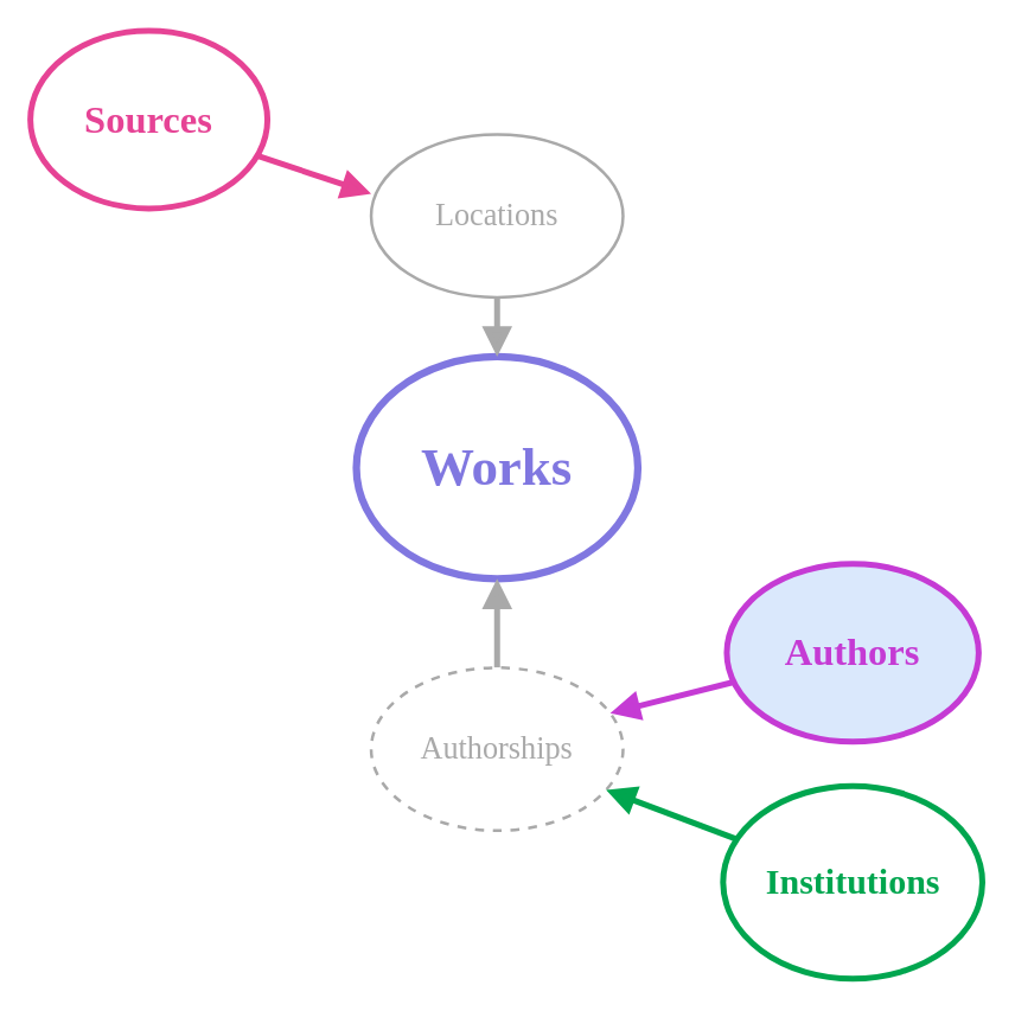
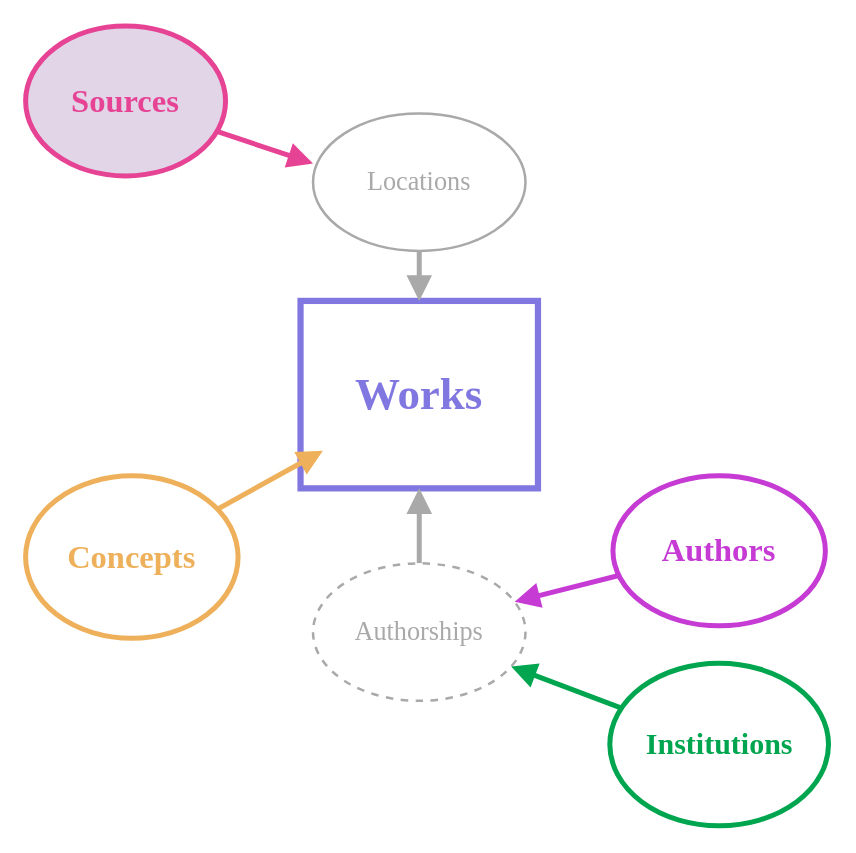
  <mxCell id="0" />
  <mxCell id="1" parent="0" />
- <mxCell id="2" value="&lt;h1&gt;&lt;font size=&quot;1&quot; color=&quot;#8077e0&quot; face=&quot;Rock Salt&quot; data-font-src=&quot;https://fonts.googleapis.com/css?family=Rock+Salt&quot; style=&quot;&quot;&gt;&lt;b style=&quot;font-size: 36px;&quot;&gt;Works&lt;/b&gt;&lt;/font&gt;&lt;/h1&gt;" style="ellipse;whiteSpace=wrap;html=1;strokeWidth=5;strokeColor=#8077e0;" parent="1" vertex="1"><mxGeometry x="240" y="240" width="190" height="150" as="geometry" /></mxCell>
+ <mxCell id="2" value="&lt;h1&gt;&lt;font size=&quot;1&quot; color=&quot;#8077e0&quot; face=&quot;Rock Salt&quot; data-font-src=&quot;https://fonts.googleapis.com/css?family=Rock+Salt&quot; style=&quot;&quot;&gt;&lt;b style=&quot;font-size: 36px;&quot;&gt;Works&lt;/b&gt;&lt;/font&gt;&lt;/h1&gt;" style="whiteSpace=wrap;html=1;strokeWidth=5;strokeColor=#8077e0;rounded=0;" parent="1" vertex="1"><mxGeometry x="240" y="240" width="190" height="150" as="geometry" /></mxCell>
+ <mxCell id="3" style="edgeStyle=none;html=1;entryX=0.094;entryY=0.8;entryDx=0;entryDy=0;fontColor=#A9A9A9;strokeColor=#EEB05B;rounded=1;endArrow=block;endFill=1;endSize=10;strokeWidth=4;entryPerimeter=0;" edge="1" parent="1" source="4" target="2"><mxGeometry relative="1" as="geometry" /></mxCell>
+ <mxCell id="4" value="&lt;font face=&quot;Rock Salt&quot; data-font-src=&quot;https://fonts.googleapis.com/css?family=Rock+Salt&quot; style=&quot;&quot;&gt;&lt;font size=&quot;1&quot; color=&quot;#eeb05b&quot; style=&quot;&quot;&gt;&lt;b style=&quot;font-size: 26px;&quot;&gt;Concepts&lt;/b&gt;&lt;/font&gt;&lt;br&gt;&lt;/font&gt;" style="ellipse;whiteSpace=wrap;html=1;strokeColor=#eeb05b;strokeWidth=4;" parent="1" vertex="1"><mxGeometry x="20" y="380" width="170" height="130" as="geometry" /></mxCell>
  <mxCell id="5" style="edgeStyle=none;rounded=1;html=1;entryX=0.5;entryY=1;entryDx=0;entryDy=0;strokeColor=#A9A9A9;strokeWidth=4;fontColor=#A9A9A9;endArrow=block;endFill=1;endSize=10;" edge="1" parent="1" source="6" target="2"><mxGeometry relative="1" as="geometry" /></mxCell>
  <mxCell id="6" value="&lt;font face=&quot;Rock Salt&quot; data-font-src=&quot;https://fonts.googleapis.com/css?family=Rock+Salt&quot; style=&quot;&quot;&gt;&lt;font color=&quot;#a9a9a9&quot; style=&quot;font-size: 21px;&quot;&gt;Authorships&lt;/font&gt;&lt;br&gt;&lt;/font&gt;" style="ellipse;whiteSpace=wrap;html=1;strokeColor=#a9a9a9;strokeWidth=2;dashed=1;" parent="1" vertex="1"><mxGeometry x="250" y="450" width="170" height="110" as="geometry" /></mxCell>
  <mxCell id="7" style="edgeStyle=none;rounded=1;html=1;entryX=0.949;entryY=0.279;entryDx=0;entryDy=0;entryPerimeter=0;strokeColor=#C53BD4;strokeWidth=4;fontColor=#A9A9A9;endArrow=block;endFill=1;endSize=10;" edge="1" parent="1" source="8" target="6"><mxGeometry relative="1" as="geometry" /></mxCell>
- <mxCell id="8" value="&lt;font face=&quot;Rock Salt&quot; data-font-src=&quot;https://fonts.googleapis.com/css?family=Rock+Salt&quot; style=&quot;&quot;&gt;&lt;font size=&quot;1&quot; color=&quot;#c53bd4&quot; style=&quot;&quot;&gt;&lt;b style=&quot;font-size: 26px;&quot;&gt;Authors&lt;/b&gt;&lt;/font&gt;&lt;br&gt;&lt;/font&gt;" style="ellipse;whiteSpace=wrap;html=1;strokeWidth=4;strokeColor=#c53bd4;fillColor=#dae8fc;" parent="1" vertex="1"><mxGeometry x="490" y="380" width="170" height="120" as="geometry" /></mxCell>
+ <mxCell id="8" value="&lt;font face=&quot;Rock Salt&quot; data-font-src=&quot;https://fonts.googleapis.com/css?family=Rock+Salt&quot; style=&quot;&quot;&gt;&lt;font size=&quot;1&quot; color=&quot;#c53bd4&quot; style=&quot;&quot;&gt;&lt;b style=&quot;font-size: 26px;&quot;&gt;Authors&lt;/b&gt;&lt;/font&gt;&lt;br&gt;&lt;/font&gt;" style="ellipse;whiteSpace=wrap;html=1;strokeWidth=4;strokeColor=#c53bd4;" parent="1" vertex="1"><mxGeometry x="490" y="380" width="170" height="120" as="geometry" /></mxCell>
  <mxCell id="9" style="edgeStyle=none;rounded=1;html=1;strokeColor=#00A64F;strokeWidth=4;fontColor=#A9A9A9;endArrow=block;endFill=1;endSize=10;" edge="1" parent="1" source="10" target="6"><mxGeometry relative="1" as="geometry" /></mxCell>
  <mxCell id="10" value="&lt;font face=&quot;Rock Salt&quot; data-font-src=&quot;https://fonts.googleapis.com/css?family=Rock+Salt&quot; style=&quot;&quot;&gt;&lt;font size=&quot;1&quot; color=&quot;#00a64f&quot; style=&quot;&quot;&gt;&lt;b style=&quot;font-size: 24px;&quot;&gt;Institutions&lt;/b&gt;&lt;/font&gt;&lt;br&gt;&lt;/font&gt;" style="ellipse;whiteSpace=wrap;html=1;strokeWidth=4;strokeColor=#00a64f;" parent="1" vertex="1"><mxGeometry x="487.5" y="530" width="175" height="130" as="geometry" /></mxCell>
  <mxCell id="11" style="edgeStyle=none;rounded=1;html=1;strokeColor=#E64395;strokeWidth=4;fontColor=#A9A9A9;endArrow=block;endFill=1;endSize=10;entryX=0;entryY=0.364;entryDx=0;entryDy=0;entryPerimeter=0;" edge="1" parent="1" source="12" target="14"><mxGeometry relative="1" as="geometry"><mxPoint x="270" y="260" as="targetPoint" /></mxGeometry></mxCell>
- <mxCell id="12" value="&lt;font face=&quot;Rock Salt&quot; data-font-src=&quot;https://fonts.googleapis.com/css?family=Rock+Salt&quot; style=&quot;&quot;&gt;&lt;font size=&quot;1&quot; color=&quot;#e64395&quot; style=&quot;&quot;&gt;&lt;b style=&quot;font-size: 26px;&quot;&gt;Sources&lt;/b&gt;&lt;/font&gt;&lt;br&gt;&lt;/font&gt;" style="ellipse;whiteSpace=wrap;html=1;strokeWidth=4;strokeColor=#e64395;" parent="1" vertex="1"><mxGeometry x="20" y="20" width="160" height="120" as="geometry" /></mxCell>
+ <mxCell id="12" value="&lt;font face=&quot;Rock Salt&quot; data-font-src=&quot;https://fonts.googleapis.com/css?family=Rock+Salt&quot; style=&quot;&quot;&gt;&lt;font size=&quot;1&quot; color=&quot;#e64395&quot; style=&quot;&quot;&gt;&lt;b style=&quot;font-size: 26px;&quot;&gt;Sources&lt;/b&gt;&lt;/font&gt;&lt;br&gt;&lt;/font&gt;" style="ellipse;whiteSpace=wrap;html=1;strokeWidth=4;strokeColor=#e64395;fillColor=#e1d5e7;" parent="1" vertex="1"><mxGeometry x="20" y="20" width="160" height="120" as="geometry" /></mxCell>
  <mxCell id="13" style="edgeStyle=none;rounded=1;html=1;entryX=0.5;entryY=0;entryDx=0;entryDy=0;strokeColor=#A9A9A9;strokeWidth=4;fontColor=#A9A9A9;endArrow=block;endFill=1;endSize=10;" edge="1" parent="1" source="14" target="2"><mxGeometry relative="1" as="geometry" /></mxCell>
  <mxCell id="14" value="&lt;font face=&quot;Rock Salt&quot; data-font-src=&quot;https://fonts.googleapis.com/css?family=Rock+Salt&quot; style=&quot;&quot;&gt;&lt;font color=&quot;#a9a9a9&quot; style=&quot;font-size: 21px;&quot;&gt;Locations&lt;/font&gt;&lt;br&gt;&lt;/font&gt;" style="ellipse;whiteSpace=wrap;html=1;strokeColor=#a9a9a9;strokeWidth=2;" vertex="1" parent="1"><mxGeometry x="250" y="90" width="170" height="110" as="geometry" /></mxCell>
